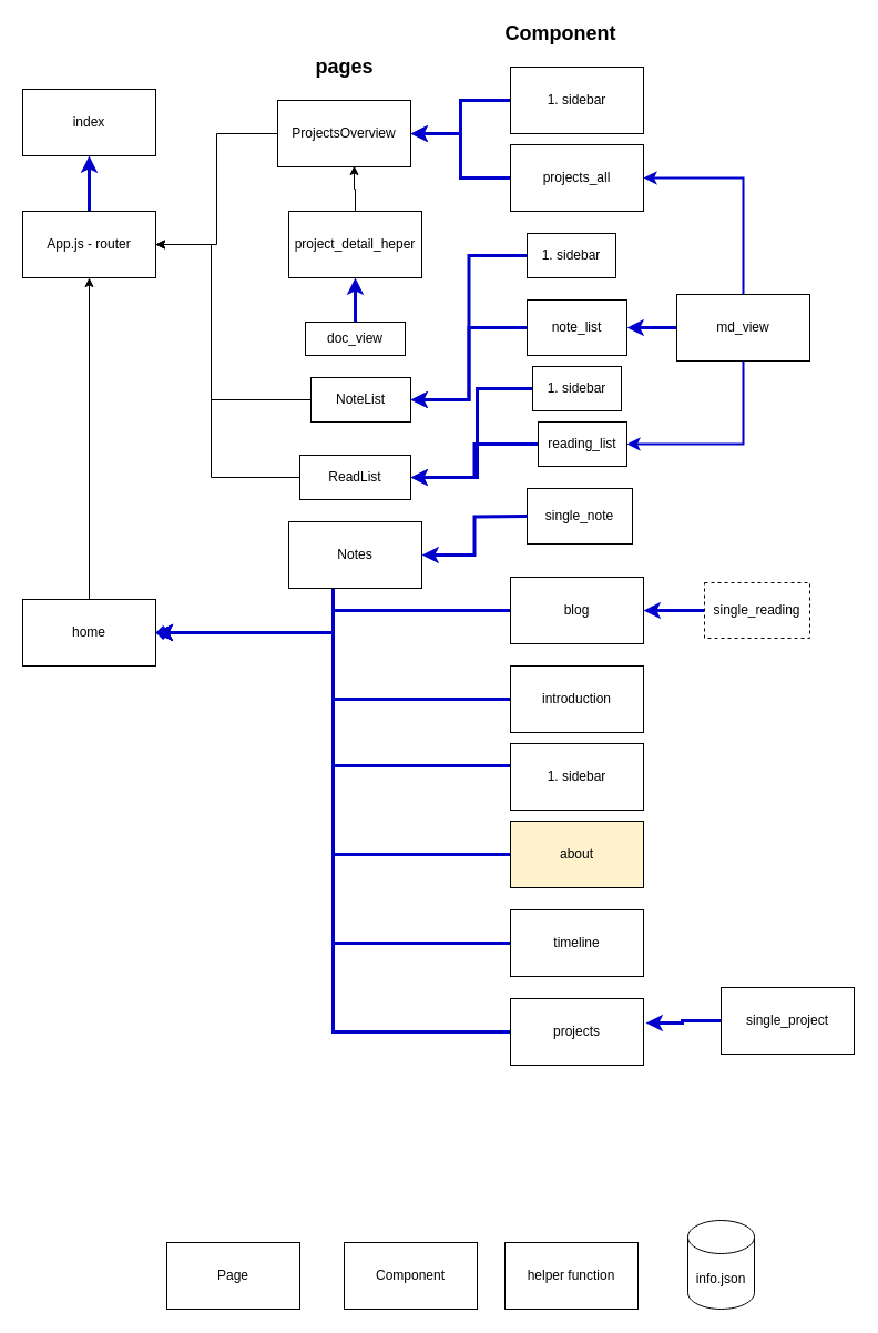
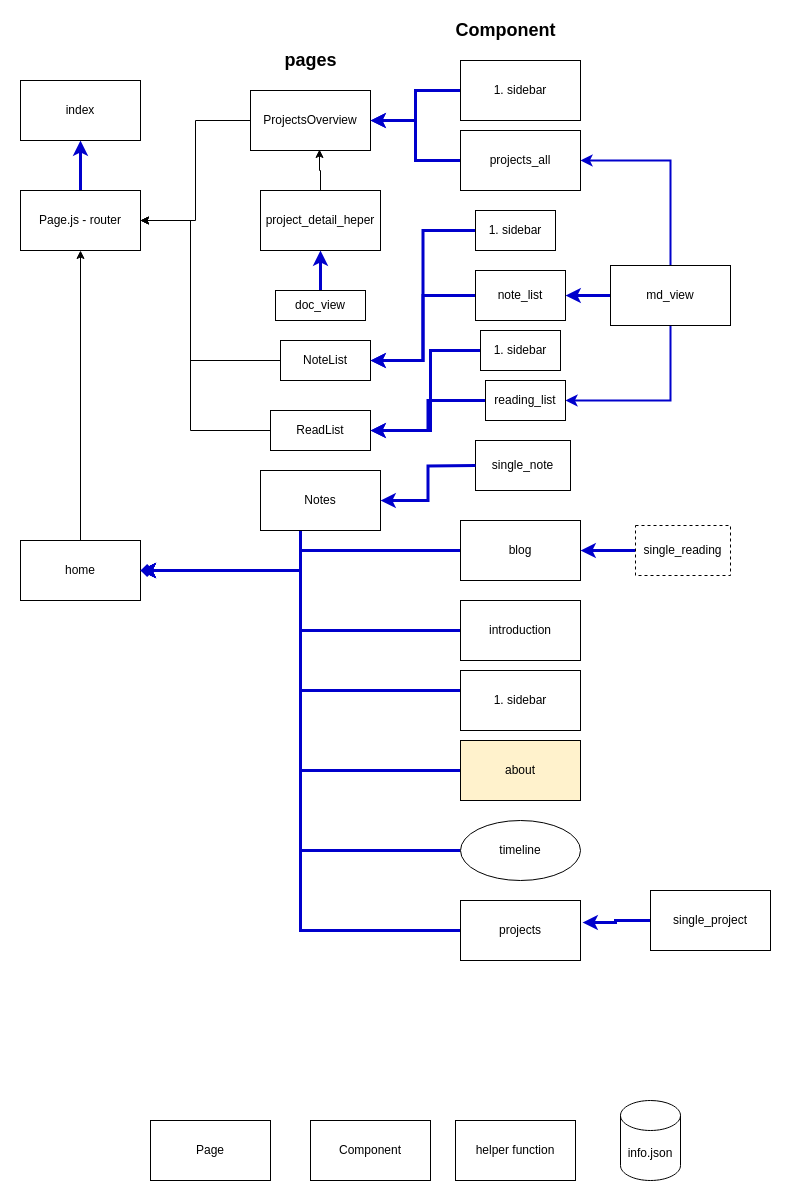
  <mxCell id="0" />
  <mxCell id="1" parent="0" />
  <mxCell id="2" style="edgeStyle=orthogonalEdgeStyle;rounded=0;orthogonalLoop=1;jettySize=auto;html=1;strokeColor=#0000CC;strokeWidth=3;" parent="1" source="3" target="23" edge="1"><mxGeometry relative="1" as="geometry" /></mxCell>
- <mxCell id="3" value="App.js - router" style="rounded=0;whiteSpace=wrap;html=1;" parent="1" vertex="1"><mxGeometry x="20" y="190" width="120" height="60" as="geometry" /></mxCell>
+ <mxCell id="3" value="Page.js - router" style="rounded=0;whiteSpace=wrap;html=1;" parent="1" vertex="1"><mxGeometry x="20" y="190" width="120" height="60" as="geometry" /></mxCell>
  <mxCell id="4" style="edgeStyle=orthogonalEdgeStyle;rounded=0;orthogonalLoop=1;jettySize=auto;html=1;entryX=1;entryY=0.5;entryDx=0;entryDy=0;" parent="1" source="5" target="3" edge="1"><mxGeometry relative="1" as="geometry" /></mxCell>
  <mxCell id="5" value="ProjectsOverview" style="rounded=0;whiteSpace=wrap;html=1;" parent="1" vertex="1"><mxGeometry x="250" y="90" width="120" height="60" as="geometry" /></mxCell>
  <mxCell id="6" value="&lt;font style=&quot;font-size: 18px&quot;&gt;&lt;b&gt;pages&lt;/b&gt;&lt;/font&gt;" style="text;html=1;align=center;verticalAlign=middle;resizable=0;points=[];autosize=1;" parent="1" vertex="1"><mxGeometry x="275" y="50" width="70" height="20" as="geometry" /></mxCell>
  <mxCell id="7" style="edgeStyle=orthogonalEdgeStyle;rounded=0;orthogonalLoop=1;jettySize=auto;html=1;entryX=0.575;entryY=0.983;entryDx=0;entryDy=0;entryPerimeter=0;" parent="1" source="8" target="5" edge="1"><mxGeometry relative="1" as="geometry" /></mxCell>
  <mxCell id="8" value="project_detail_heper" style="rounded=0;whiteSpace=wrap;html=1;" parent="1" vertex="1"><mxGeometry x="260" y="190" width="120" height="60" as="geometry" /></mxCell>
  <mxCell id="9" style="edgeStyle=orthogonalEdgeStyle;rounded=0;orthogonalLoop=1;jettySize=auto;html=1;strokeColor=#0000CC;strokeWidth=3;" parent="1" source="10" edge="1"><mxGeometry relative="1" as="geometry"><mxPoint x="140" y="570" as="targetPoint" /><Array as="points"><mxPoint x="300" y="570" /></Array></mxGeometry></mxCell>
  <mxCell id="10" value="Notes" style="rounded=0;whiteSpace=wrap;html=1;" parent="1" vertex="1"><mxGeometry x="260" y="470" width="120" height="60" as="geometry" /></mxCell>
  <mxCell id="11" style="edgeStyle=orthogonalEdgeStyle;rounded=0;orthogonalLoop=1;jettySize=auto;html=1;" parent="1" source="12" edge="1"><mxGeometry relative="1" as="geometry"><mxPoint x="140" y="220" as="targetPoint" /><Array as="points"><mxPoint x="190" y="360" /><mxPoint x="190" y="220" /></Array></mxGeometry></mxCell>
  <mxCell id="12" value="NoteList" style="rounded=0;whiteSpace=wrap;html=1;" parent="1" vertex="1"><mxGeometry x="280" y="340" width="90" height="40" as="geometry" /></mxCell>
  <mxCell id="13" style="edgeStyle=orthogonalEdgeStyle;rounded=0;orthogonalLoop=1;jettySize=auto;html=1;entryX=1;entryY=0.5;entryDx=0;entryDy=0;strokeColor=#0000CC;strokeWidth=3;" parent="1" source="16" target="32" edge="1"><mxGeometry relative="1" as="geometry" /></mxCell>
  <mxCell id="14" style="edgeStyle=orthogonalEdgeStyle;rounded=0;orthogonalLoop=1;jettySize=auto;html=1;entryX=1;entryY=0.5;entryDx=0;entryDy=0;strokeColor=#0000CC;strokeWidth=2;" edge="1" parent="1" source="16" target="38"><mxGeometry relative="1" as="geometry"><Array as="points"><mxPoint x="670" y="400" /></Array></mxGeometry></mxCell>
  <mxCell id="15" style="edgeStyle=orthogonalEdgeStyle;rounded=0;orthogonalLoop=1;jettySize=auto;html=1;entryX=1;entryY=0.5;entryDx=0;entryDy=0;strokeColor=#0000CC;strokeWidth=2;" edge="1" parent="1" source="16" target="34"><mxGeometry relative="1" as="geometry"><Array as="points"><mxPoint x="670" y="160" /></Array></mxGeometry></mxCell>
  <mxCell id="16" value="md_view" style="rounded=0;whiteSpace=wrap;html=1;" parent="1" vertex="1"><mxGeometry x="610" y="265" width="120" height="60" as="geometry" /></mxCell>
  <mxCell id="17" style="edgeStyle=orthogonalEdgeStyle;rounded=0;orthogonalLoop=1;jettySize=auto;html=1;strokeColor=#0000CC;strokeWidth=3;" parent="1" source="18" target="8" edge="1"><mxGeometry relative="1" as="geometry" /></mxCell>
  <mxCell id="18" value="doc_view" style="rounded=0;whiteSpace=wrap;html=1;" parent="1" vertex="1"><mxGeometry x="275" y="290" width="90" height="30" as="geometry" /></mxCell>
  <mxCell id="19" style="edgeStyle=orthogonalEdgeStyle;rounded=0;orthogonalLoop=1;jettySize=auto;html=1;" parent="1" source="20" edge="1"><mxGeometry relative="1" as="geometry"><mxPoint x="140" y="220" as="targetPoint" /><Array as="points"><mxPoint x="190" y="430" /><mxPoint x="190" y="220" /></Array></mxGeometry></mxCell>
  <mxCell id="20" value="ReadList" style="rounded=0;whiteSpace=wrap;html=1;" parent="1" vertex="1"><mxGeometry x="270" y="410" width="100" height="40" as="geometry" /></mxCell>
  <mxCell id="21" style="edgeStyle=orthogonalEdgeStyle;rounded=0;orthogonalLoop=1;jettySize=auto;html=1;" parent="1" source="22" target="3" edge="1"><mxGeometry relative="1" as="geometry" /></mxCell>
  <mxCell id="22" value="home" style="rounded=0;whiteSpace=wrap;html=1;" parent="1" vertex="1"><mxGeometry x="20" y="540" width="120" height="60" as="geometry" /></mxCell>
  <mxCell id="23" value="index" style="rounded=0;whiteSpace=wrap;html=1;" parent="1" vertex="1"><mxGeometry x="20" y="80" width="120" height="60" as="geometry" /></mxCell>
  <mxCell id="24" value="&lt;font style=&quot;font-size: 18px&quot;&gt;&lt;b&gt;Component&lt;/b&gt;&lt;/font&gt;" style="text;html=1;align=center;verticalAlign=middle;resizable=0;points=[];autosize=1;" parent="1" vertex="1"><mxGeometry x="445" y="20" width="120" height="20" as="geometry" /></mxCell>
  <mxCell id="25" style="edgeStyle=orthogonalEdgeStyle;rounded=0;orthogonalLoop=1;jettySize=auto;html=1;strokeColor=#0000CC;strokeWidth=3;" parent="1" source="26" edge="1"><mxGeometry relative="1" as="geometry"><mxPoint x="140" y="570" as="targetPoint" /><Array as="points"><mxPoint x="300" y="770" /><mxPoint x="300" y="570" /></Array></mxGeometry></mxCell>
  <mxCell id="26" value="about" style="rounded=0;whiteSpace=wrap;html=1;fillColor=#fff2cc;" parent="1" vertex="1"><mxGeometry x="460" y="740" width="120" height="60" as="geometry" /></mxCell>
  <mxCell id="27" style="edgeStyle=orthogonalEdgeStyle;rounded=0;orthogonalLoop=1;jettySize=auto;html=1;entryX=1;entryY=0.5;entryDx=0;entryDy=0;strokeColor=#0000CC;strokeWidth=3;" parent="1" source="28" target="22" edge="1"><mxGeometry relative="1" as="geometry" /></mxCell>
  <mxCell id="28" value="blog" style="rounded=0;whiteSpace=wrap;html=1;" parent="1" vertex="1"><mxGeometry x="460" y="520" width="120" height="60" as="geometry" /></mxCell>
  <mxCell id="29" style="edgeStyle=orthogonalEdgeStyle;rounded=0;orthogonalLoop=1;jettySize=auto;html=1;entryX=1;entryY=0.5;entryDx=0;entryDy=0;strokeColor=#0000CC;strokeWidth=3;" parent="1" source="30" target="22" edge="1"><mxGeometry relative="1" as="geometry" /></mxCell>
  <mxCell id="30" value="introduction" style="rounded=0;whiteSpace=wrap;html=1;" parent="1" vertex="1"><mxGeometry x="460" y="600" width="120" height="60" as="geometry" /></mxCell>
  <mxCell id="31" style="edgeStyle=orthogonalEdgeStyle;rounded=0;orthogonalLoop=1;jettySize=auto;html=1;entryX=1;entryY=0.5;entryDx=0;entryDy=0;strokeColor=#0000CC;strokeWidth=3;" parent="1" source="32" target="12" edge="1"><mxGeometry relative="1" as="geometry" /></mxCell>
  <mxCell id="32" value="note_list" style="rounded=0;whiteSpace=wrap;html=1;" parent="1" vertex="1"><mxGeometry x="475" y="270" width="90" height="50" as="geometry" /></mxCell>
  <mxCell id="33" style="edgeStyle=orthogonalEdgeStyle;rounded=0;orthogonalLoop=1;jettySize=auto;html=1;entryX=1;entryY=0.5;entryDx=0;entryDy=0;strokeColor=#0000CC;strokeWidth=3;" parent="1" source="34" target="5" edge="1"><mxGeometry relative="1" as="geometry" /></mxCell>
  <mxCell id="34" value="projects_all" style="rounded=0;whiteSpace=wrap;html=1;" parent="1" vertex="1"><mxGeometry x="460" y="130" width="120" height="60" as="geometry" /></mxCell>
  <mxCell id="35" style="edgeStyle=orthogonalEdgeStyle;rounded=0;orthogonalLoop=1;jettySize=auto;html=1;entryX=1;entryY=0.5;entryDx=0;entryDy=0;strokeColor=#0000CC;strokeWidth=3;endArrow=diamond;" parent="1" source="36" target="22" edge="1"><mxGeometry relative="1" as="geometry" /></mxCell>
  <mxCell id="36" value="projects" style="rounded=0;whiteSpace=wrap;html=1;" parent="1" vertex="1"><mxGeometry x="460" y="900" width="120" height="60" as="geometry" /></mxCell>
  <mxCell id="37" style="edgeStyle=orthogonalEdgeStyle;rounded=0;orthogonalLoop=1;jettySize=auto;html=1;entryX=1;entryY=0.5;entryDx=0;entryDy=0;strokeColor=#0000CC;strokeWidth=3;" parent="1" source="38" target="20" edge="1"><mxGeometry relative="1" as="geometry" /></mxCell>
  <mxCell id="38" value="reading_list" style="rounded=0;whiteSpace=wrap;html=1;" parent="1" vertex="1"><mxGeometry x="485" y="380" width="80" height="40" as="geometry" /></mxCell>
  <mxCell id="39" style="edgeStyle=orthogonalEdgeStyle;rounded=0;orthogonalLoop=1;jettySize=auto;html=1;strokeColor=#0000CC;strokeWidth=3;" parent="1" source="40" target="22" edge="1"><mxGeometry relative="1" as="geometry"><Array as="points"><mxPoint x="300" y="690" /><mxPoint x="300" y="570" /></Array></mxGeometry></mxCell>
  <mxCell id="40" value="1. sidebar" style="rounded=0;whiteSpace=wrap;html=1;" parent="1" vertex="1"><mxGeometry x="460" y="670" width="120" height="60" as="geometry" /></mxCell>
  <mxCell id="41" value="single_note" style="rounded=0;whiteSpace=wrap;html=1;" parent="1" vertex="1"><mxGeometry x="475" y="440" width="95" height="50" as="geometry" /></mxCell>
  <mxCell id="42" style="edgeStyle=orthogonalEdgeStyle;rounded=0;orthogonalLoop=1;jettySize=auto;html=1;entryX=1.017;entryY=0.367;entryDx=0;entryDy=0;entryPerimeter=0;strokeColor=#0000CC;strokeWidth=3;" parent="1" source="43" target="36" edge="1"><mxGeometry relative="1" as="geometry" /></mxCell>
  <mxCell id="43" value="single_project" style="rounded=0;whiteSpace=wrap;html=1;" parent="1" vertex="1"><mxGeometry x="650" y="890" width="120" height="60" as="geometry" /></mxCell>
  <mxCell id="44" style="edgeStyle=orthogonalEdgeStyle;rounded=0;orthogonalLoop=1;jettySize=auto;html=1;entryX=1;entryY=0.5;entryDx=0;entryDy=0;strokeColor=#0000CC;strokeWidth=3;" parent="1" target="10" edge="1"><mxGeometry relative="1" as="geometry"><mxPoint x="475" y="465" as="sourcePoint" /></mxGeometry></mxCell>
  <mxCell id="45" style="edgeStyle=orthogonalEdgeStyle;rounded=0;orthogonalLoop=1;jettySize=auto;html=1;entryX=1;entryY=0.5;entryDx=0;entryDy=0;strokeColor=#0000CC;strokeWidth=3;" parent="1" source="46" target="22" edge="1"><mxGeometry relative="1" as="geometry" /></mxCell>
- <mxCell id="46" value="timeline" style="rounded=0;whiteSpace=wrap;html=1;" parent="1" vertex="1"><mxGeometry x="460" y="820" width="120" height="60" as="geometry" /></mxCell>
+ <mxCell id="46" value="timeline" style="ellipse;whiteSpace=wrap;html=1;" parent="1" vertex="1"><mxGeometry x="460" y="820" width="120" height="60" as="geometry" /></mxCell>
  <mxCell id="47" style="edgeStyle=orthogonalEdgeStyle;rounded=0;orthogonalLoop=1;jettySize=auto;html=1;entryX=1;entryY=0.5;entryDx=0;entryDy=0;strokeColor=#0000CC;strokeWidth=3;" parent="1" source="48" target="5" edge="1"><mxGeometry relative="1" as="geometry" /></mxCell>
  <mxCell id="48" value="1. sidebar" style="rounded=0;whiteSpace=wrap;html=1;" parent="1" vertex="1"><mxGeometry x="460" y="60" width="120" height="60" as="geometry" /></mxCell>
  <mxCell id="49" style="edgeStyle=orthogonalEdgeStyle;rounded=0;orthogonalLoop=1;jettySize=auto;html=1;entryX=1;entryY=0.5;entryDx=0;entryDy=0;strokeColor=#0000CC;strokeWidth=3;" parent="1" source="50" target="12" edge="1"><mxGeometry relative="1" as="geometry" /></mxCell>
  <mxCell id="50" value="1. sidebar" style="rounded=0;whiteSpace=wrap;html=1;" parent="1" vertex="1"><mxGeometry x="475" y="210" width="80" height="40" as="geometry" /></mxCell>
  <mxCell id="51" style="edgeStyle=orthogonalEdgeStyle;rounded=0;orthogonalLoop=1;jettySize=auto;html=1;strokeColor=#0000CC;strokeWidth=3;" parent="1" source="52" target="20" edge="1"><mxGeometry relative="1" as="geometry"><Array as="points"><mxPoint x="430" y="350" /><mxPoint x="430" y="430" /></Array></mxGeometry></mxCell>
  <mxCell id="52" value="1. sidebar" style="rounded=0;whiteSpace=wrap;html=1;" parent="1" vertex="1"><mxGeometry x="480" y="330" width="80" height="40" as="geometry" /></mxCell>
  <mxCell id="53" style="edgeStyle=orthogonalEdgeStyle;rounded=0;orthogonalLoop=1;jettySize=auto;html=1;strokeColor=#0000CC;strokeWidth=3;" parent="1" source="54" target="28" edge="1"><mxGeometry relative="1" as="geometry" /></mxCell>
  <mxCell id="54" value="single_reading" style="rounded=0;whiteSpace=wrap;html=1;dashed=1;" parent="1" vertex="1"><mxGeometry x="635" y="525" width="95" height="50" as="geometry" /></mxCell>
  <mxCell id="55" value="Page" style="rounded=0;whiteSpace=wrap;html=1;" parent="1" vertex="1"><mxGeometry x="150" y="1120" width="120" height="60" as="geometry" /></mxCell>
  <mxCell id="56" value="info.json" style="shape=cylinder3;whiteSpace=wrap;html=1;boundedLbl=1;backgroundOutline=1;size=15;" parent="1" vertex="1"><mxGeometry x="620" y="1100" width="60" height="80" as="geometry" /></mxCell>
  <mxCell id="57" value="Component" style="rounded=0;whiteSpace=wrap;html=1;" parent="1" vertex="1"><mxGeometry x="310" y="1120" width="120" height="60" as="geometry" /></mxCell>
  <mxCell id="58" value="helper function" style="rounded=0;whiteSpace=wrap;html=1;" parent="1" vertex="1"><mxGeometry x="455" y="1120" width="120" height="60" as="geometry" /></mxCell>
